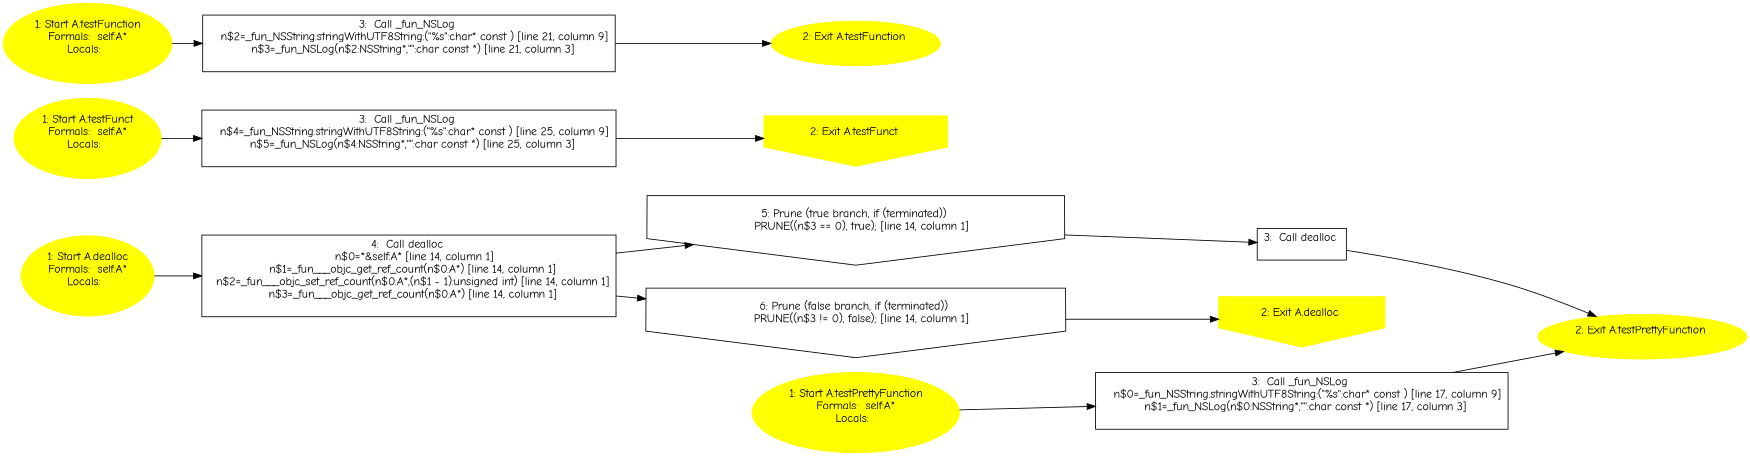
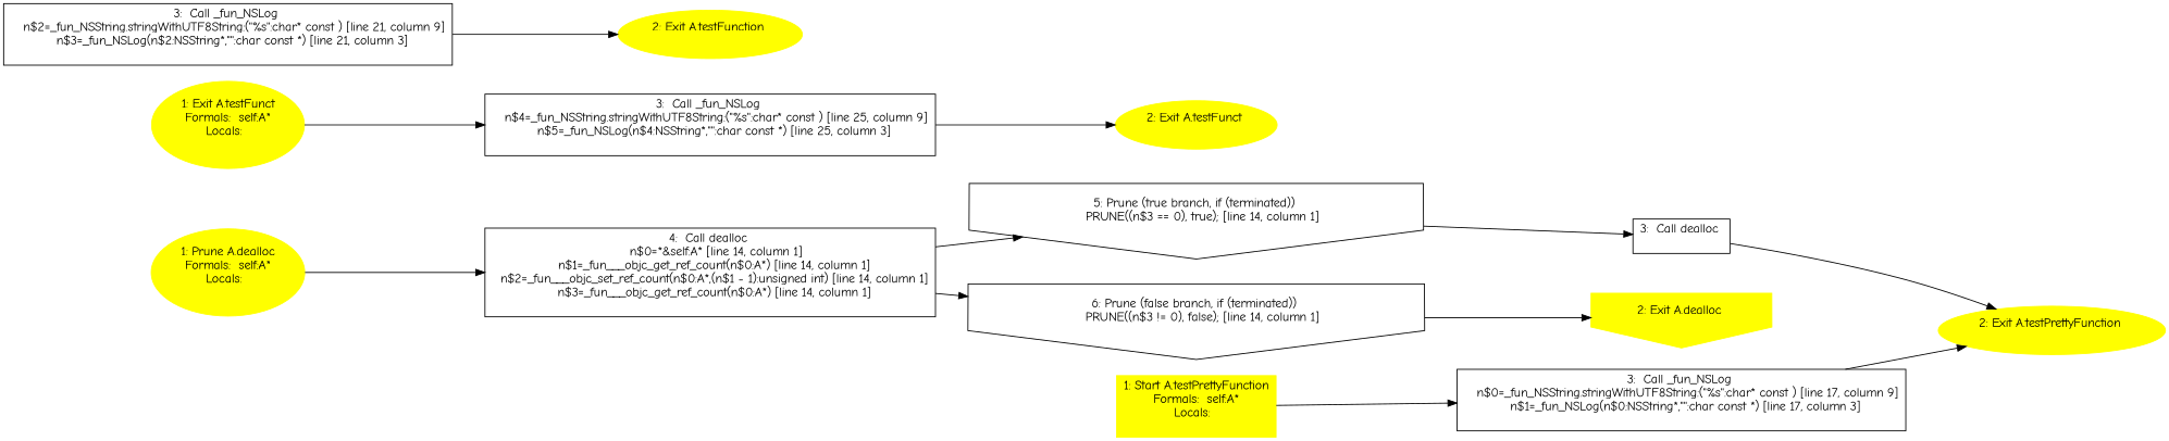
  digraph {
    fontname="Comic Neue"
    rankdir=LR
    node [color=yellow fontname="Comic Neue" style=filled]
    edge [fontname="Comic Neue"]
-   n1 [label="1: Start A.dealloc\nFormals:  self:A*\nLocals:  \n  "]
+   n1 [label="1: Prune A.dealloc\nFormals:  self:A*\nLocals:  \n  "]
    n2 [label="4:  Call dealloc \n   n$0=*&self:A* [line 14, column 1]\n  n$1=_fun___objc_get_ref_count(n$0:A*) [line 14, column 1]\n  n$2=_fun___objc_set_ref_count(n$0:A*,(n$1 - 1):unsigned int) [line 14, column 1]\n  n$3=_fun___objc_get_ref_count(n$0:A*) [line 14, column 1]\n " shape=box color="" style=""]
    n3 [label="5: Prune (true branch, if (terminated)) \n   PRUNE((n$3 == 0), true); [line 14, column 1]\n " shape=invhouse color="" style=""]
    n4 [label="6: Prune (false branch, if (terminated)) \n   PRUNE((n$3 != 0), false); [line 14, column 1]\n " shape=invhouse color="" style=""]
    n5 [label="3:  Call dealloc \n  " shape=box color="" style=""]
    n6 [label="2: Exit A.dealloc \n  " shape=invhouse]
    n7 [label="2: Exit A.testPrettyFunction \n  "]
-   n8 [label="1: Start A.testFunct\nFormals:  self:A*\nLocals:  \n  "]
+   n8 [label="1: Exit A.testFunct\nFormals:  self:A*\nLocals:  \n  "]
    n9 [label="3:  Call _fun_NSLog \n   n$4=_fun_NSString.stringWithUTF8String:(\"%s\":char* const ) [line 25, column 9]\n  n$5=_fun_NSLog(n$4:NSString*,\"\":char const *) [line 25, column 3]\n " shape=box color="" style=""]
-   n10 [label="2: Exit A.testFunct \n  " shape=invhouse]
-   n11 [label="1: Start A.testFunction\nFormals:  self:A*\nLocals:  \n  "]
+   n10 [label="2: Exit A.testFunct \n  "]
    n12 [label="3:  Call _fun_NSLog \n   n$2=_fun_NSString.stringWithUTF8String:(\"%s\":char* const ) [line 21, column 9]\n  n$3=_fun_NSLog(n$2:NSString*,\"\":char const *) [line 21, column 3]\n " shape=box color="" style=""]
    n13 [label="2: Exit A.testFunction \n  "]
-   n14 [label="1: Start A.testPrettyFunction\nFormals:  self:A*\nLocals:  \n  "]
+   n14 [label="1: Start A.testPrettyFunction\nFormals:  self:A*\nLocals:  \n  " shape=box]
    n15 [label="3:  Call _fun_NSLog \n   n$0=_fun_NSString.stringWithUTF8String:(\"%s\":char* const ) [line 17, column 9]\n  n$1=_fun_NSLog(n$0:NSString*,\"\":char const *) [line 17, column 3]\n " shape=box color="" style=""]
    n1 -> n2
    n2 -> n3
    n2 -> n4
    n3 -> n5
    n4 -> n6
    n5 -> n7
    n8 -> n9
    n9 -> n10
-   n11 -> n12
    n12 -> n13
    n14 -> n15
    n15 -> n7
  }
